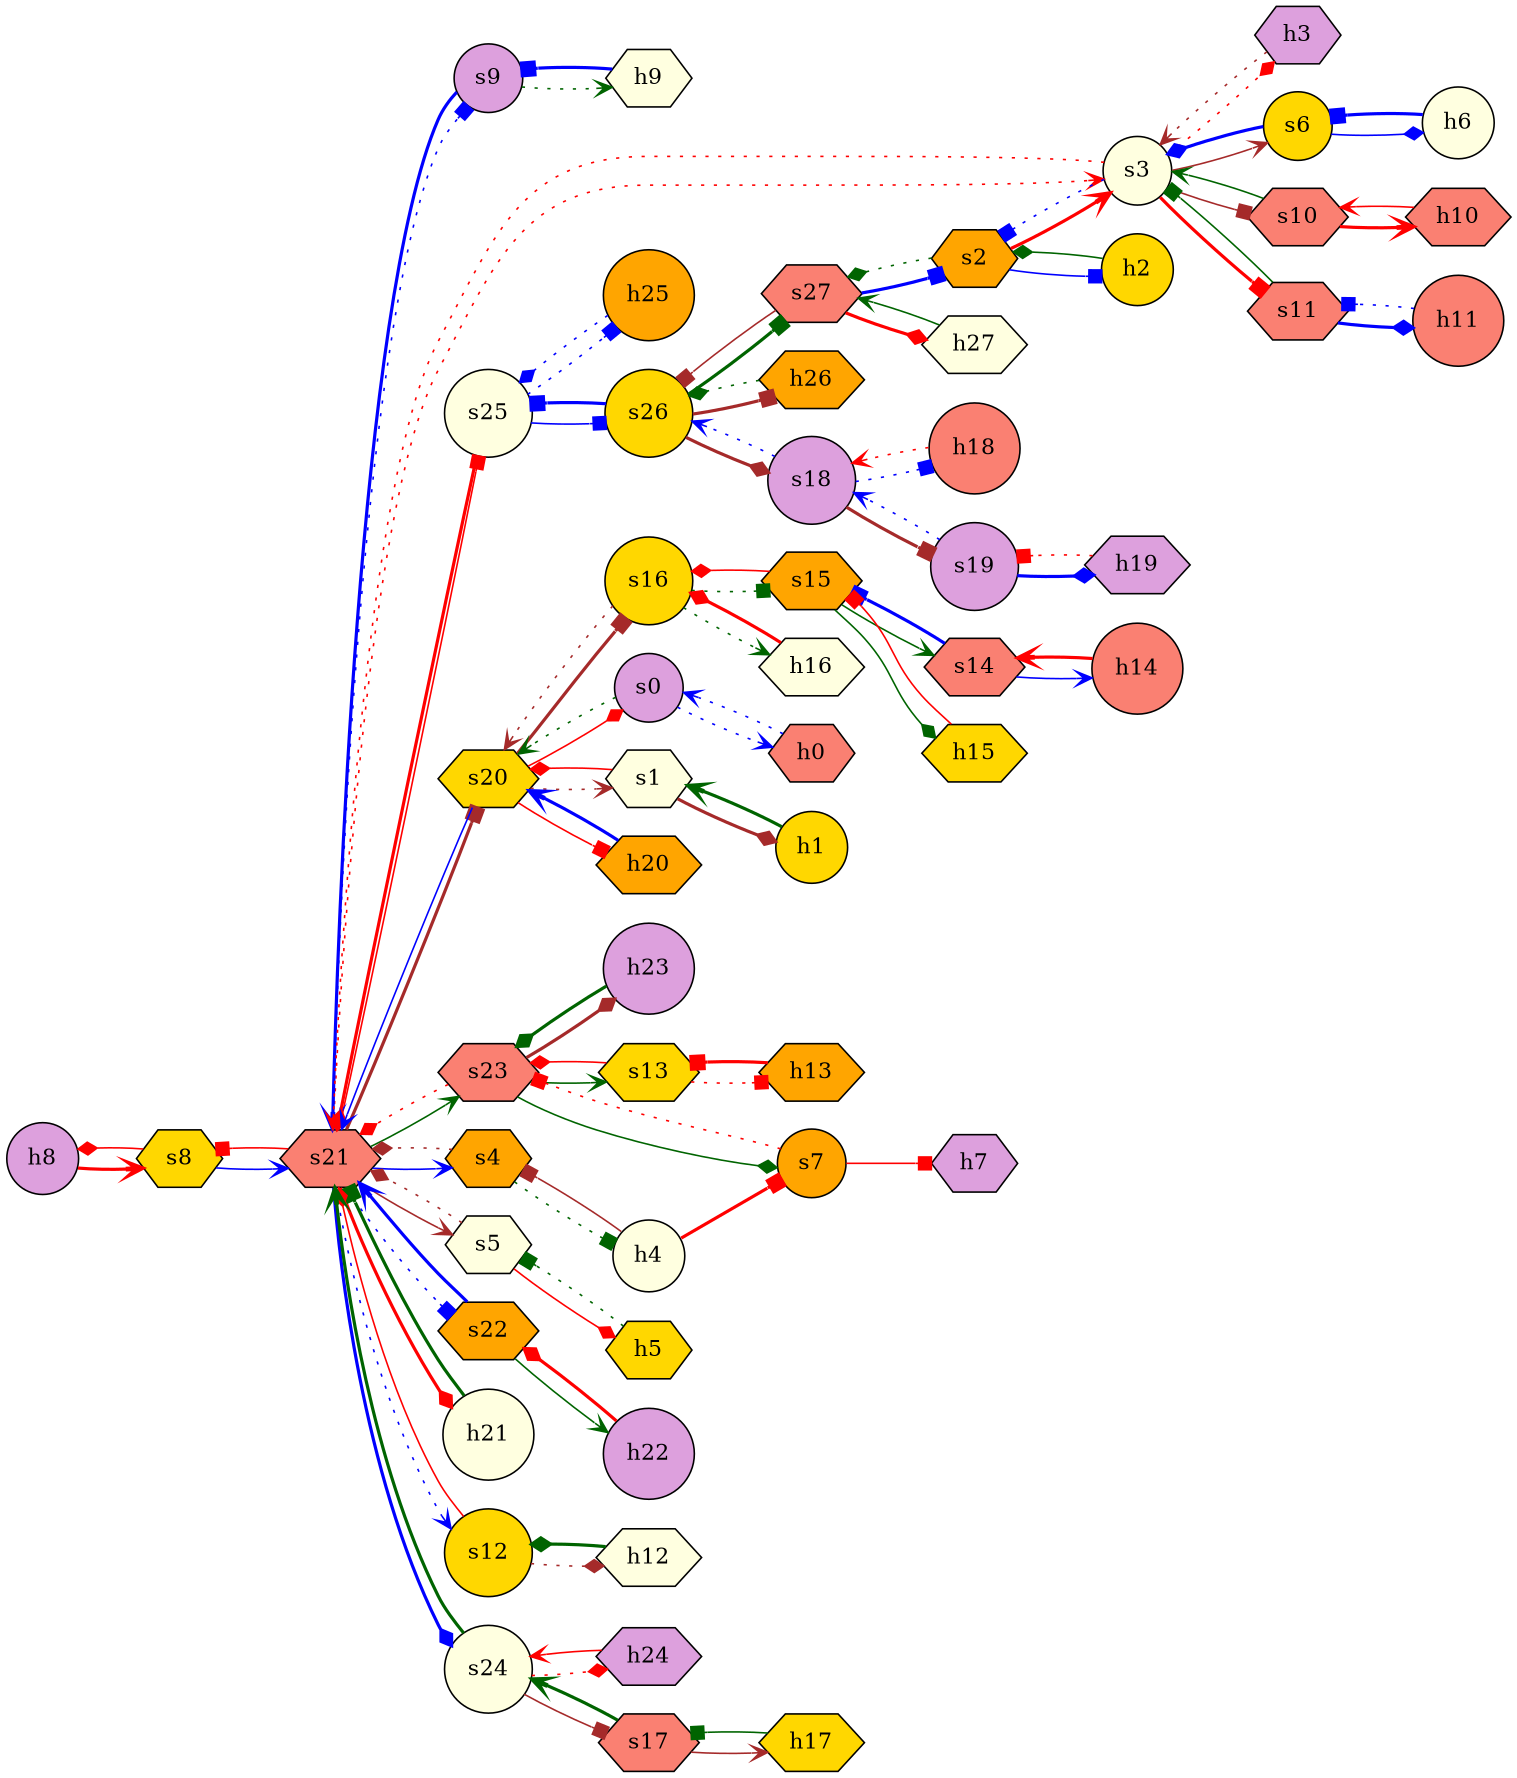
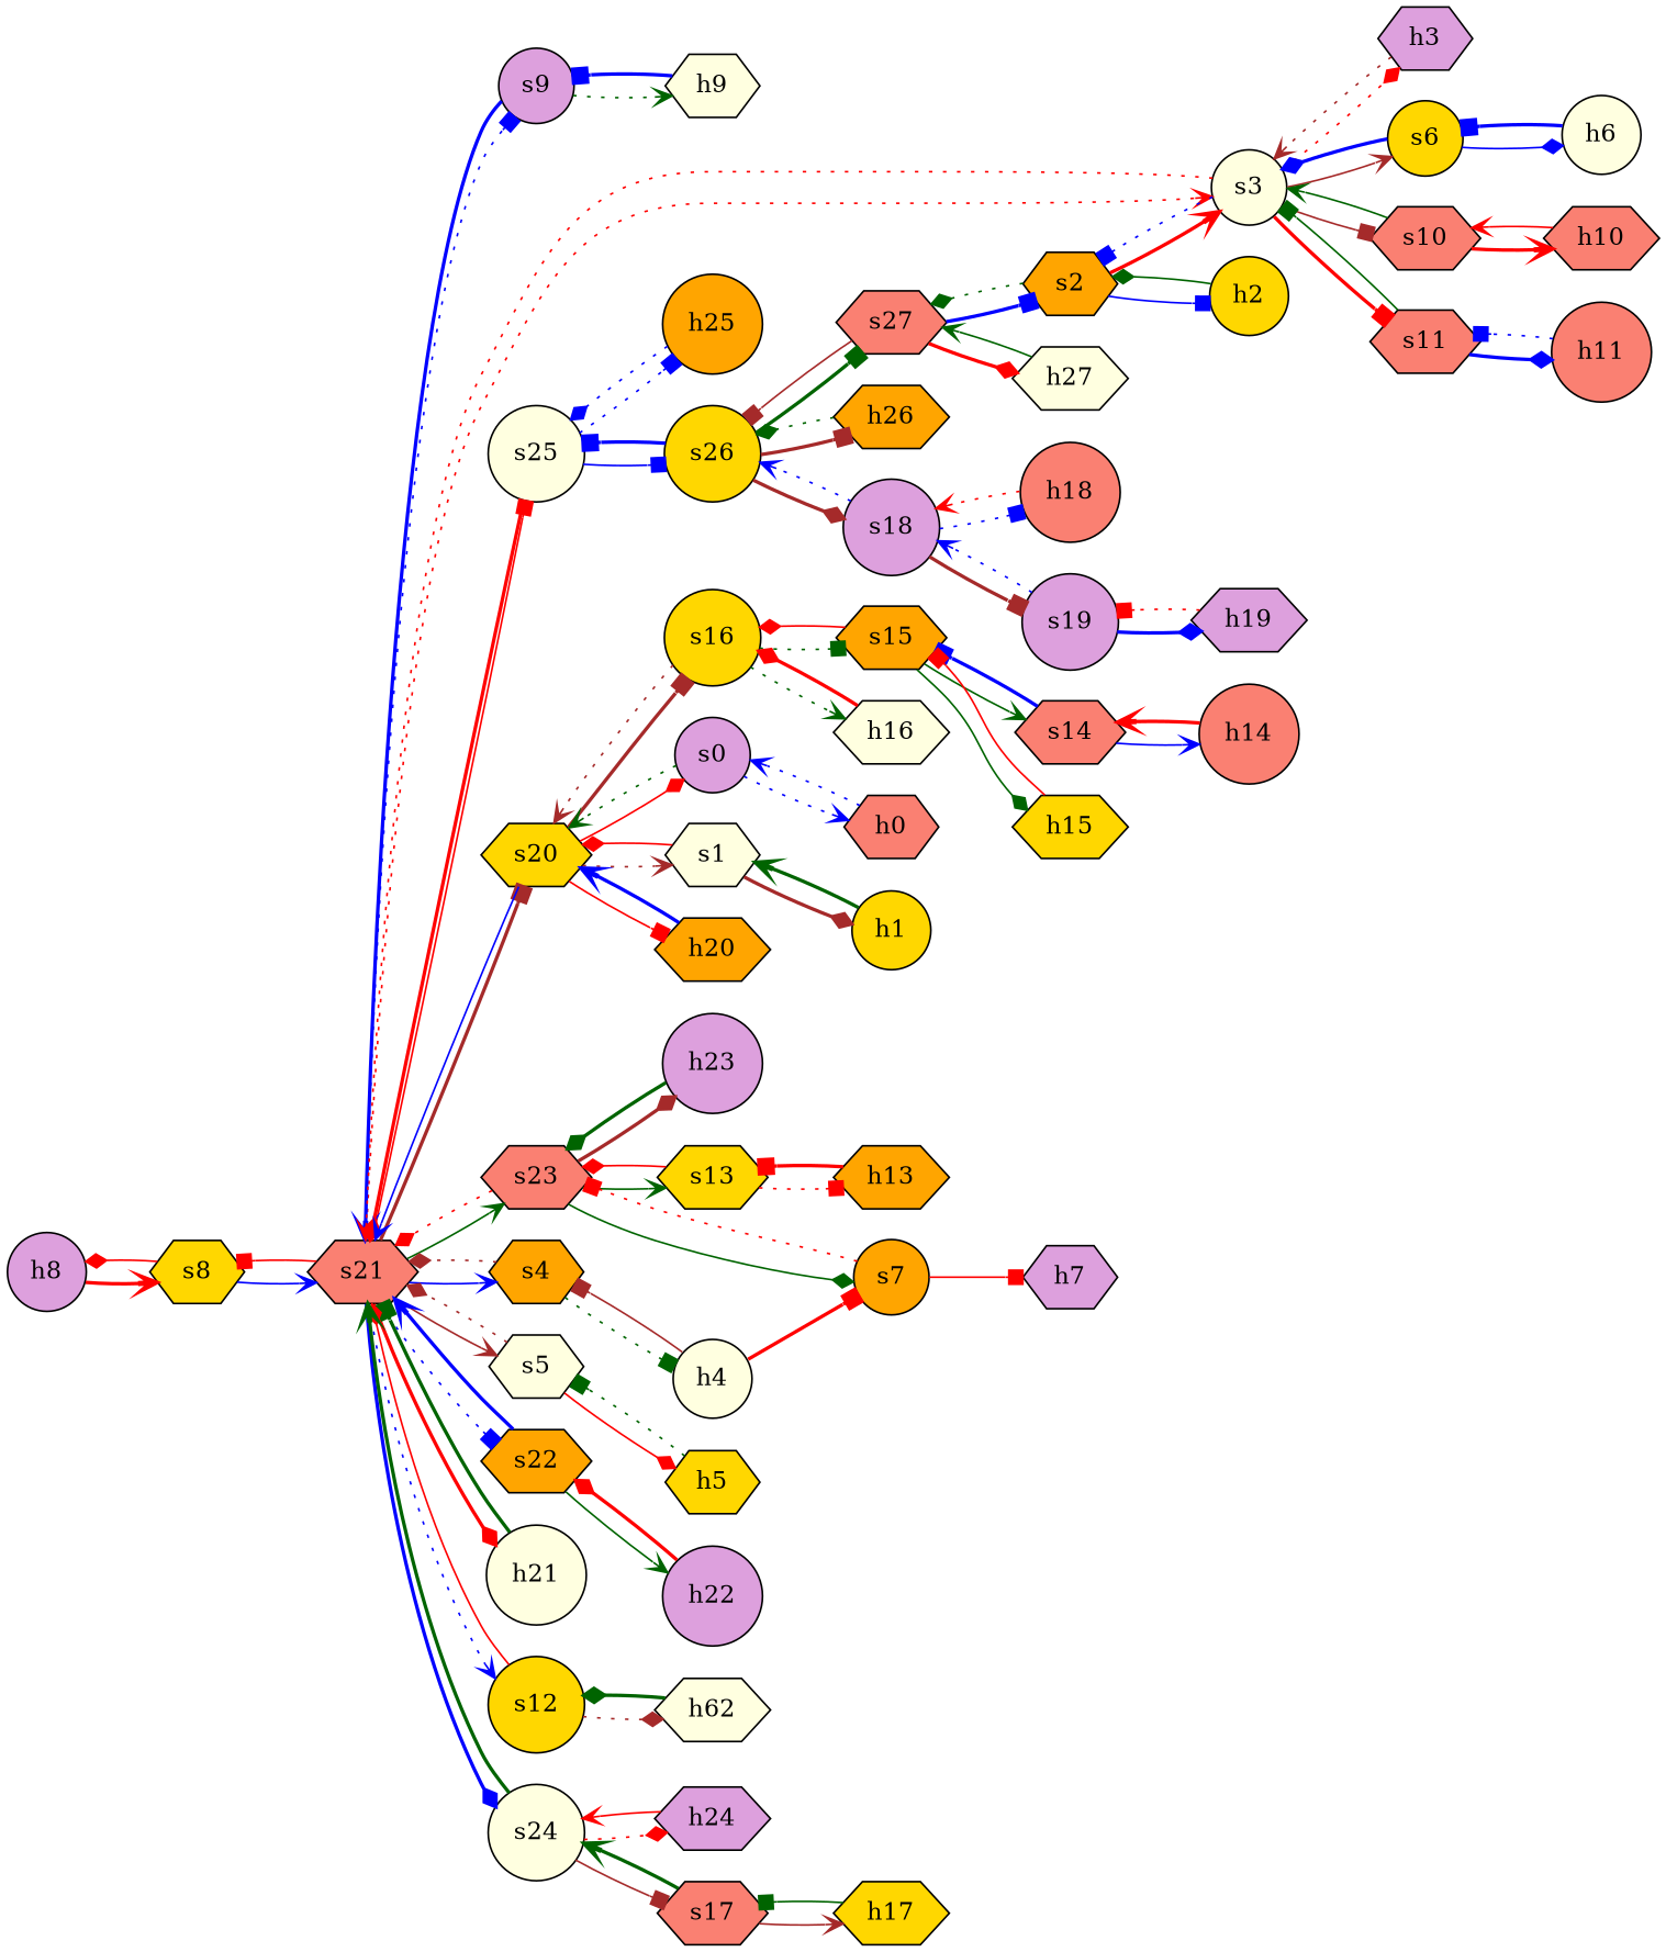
  strict digraph {
    rankdir=LR
    node [fillcolor=gold shape=hexagon style=filled type=host]
    edge [arrowhead=vee capacity="1Gbps" color=red cost=1 dst_port=1 src_port=1 style=solid]
    h8 [fillcolor=plum ip="111.0.8.8" mac="00:00:00:00:8:8" shape=circle]
    s8 [type=switch]
    s21 [fillcolor=salmon type=switch]
    s9 [fillcolor=plum shape=circle type=switch]
    s25 [fillcolor=lightyellow shape=circle type=switch]
    s3 [fillcolor=lightyellow shape=circle type=switch]
    s20 [type=switch]
    s23 [fillcolor=salmon type=switch]
    s4 [fillcolor=orange type=switch]
    s5 [fillcolor=lightyellow type=switch]
    s22 [fillcolor=orange type=switch]
    h21 [fillcolor=lightyellow ip="111.0.21.21" mac="00:00:00:00:21:21" shape=circle]
    s12 [shape=circle type=switch]
    s24 [fillcolor=lightyellow shape=circle type=switch]
    h9 [fillcolor=lightyellow ip="111.0.9.9" mac="00:00:00:00:9:9"]
    h26 [fillcolor=orange ip="111.0.26.26" mac="00:00:00:00:26:26"]
    s26 [shape=circle type=switch]
    s27 [fillcolor=salmon type=switch]
    s18 [fillcolor=plum shape=circle type=switch]
    s2 [fillcolor=orange type=switch]
    h27 [fillcolor=lightyellow ip="111.0.27.27" mac="00:00:00:00:27:27"]
    s19 [fillcolor=plum shape=circle type=switch]
    h18 [fillcolor=salmon ip="111.0.18.18" mac="00:00:00:00:18:18" shape=circle]
    h25 [fillcolor=orange ip="111.0.25.25" mac="00:00:00:00:25:25" shape=circle]
    h2 [ip="111.0.2.2" mac="00:00:00:00:2:2" shape=circle]
    h3 [fillcolor=plum ip="111.0.3.3" mac="00:00:00:00:3:3"]
    s6 [shape=circle type=switch]
    s10 [fillcolor=salmon type=switch]
    s11 [fillcolor=salmon type=switch]
    h6 [fillcolor=lightyellow ip="111.0.6.6" mac="00:00:00:00:6:6" shape=circle]
    h10 [fillcolor=salmon ip="111.0.10.10" mac="00:00:00:00:10:10"]
    h11 [fillcolor=salmon ip="111.0.11.11" mac="00:00:00:00:11:11" shape=circle]
    h0 [fillcolor=salmon ip="111.0.0.0" mac="00:00:00:00:0:0"]
    s0 [fillcolor=plum shape=circle type=switch]
    s1 [fillcolor=lightyellow type=switch]
    h20 [fillcolor=orange ip="111.0.20.20" mac="00:00:00:00:20:20"]
    s16 [shape=circle type=switch]
    h1 [ip="111.0.1.1" mac="00:00:00:00:1:1" shape=circle]
    h7 [fillcolor=plum ip="111.0.7.7" mac="00:00:00:00:7:7"]
    s7 [fillcolor=orange shape=circle type=switch]
    h23 [fillcolor=plum ip="111.0.23.23" mac="00:00:00:00:23:23" shape=circle]
    s13 [type=switch]
    h4 [fillcolor=lightyellow ip="111.0.4.4" mac="00:00:00:00:4:4" shape=circle]
    h5 [ip="111.0.5.5" mac="00:00:00:00:5:5"]
    h13 [fillcolor=orange ip="111.0.13.13" mac="00:00:00:00:13:13"]
    h22 [fillcolor=plum ip="111.0.22.22" mac="00:00:00:00:22:22" shape=circle]
-   h12 [fillcolor=lightyellow ip="111.0.12.12" mac="00:00:00:00:12:12"]
+   h12 [fillcolor=lightyellow ip="111.0.12.12" mac="00:00:00:00:12:12" label=h62]
    s17 [fillcolor=salmon type=switch]
    h24 [fillcolor=plum ip="111.0.24.24" mac="00:00:00:00:24:24"]
    h16 [fillcolor=lightyellow ip="111.0.16.16" mac="00:00:00:00:16:16"]
    s15 [fillcolor=orange type=switch]
    h19 [fillcolor=plum ip="111.0.19.19" mac="00:00:00:00:19:19"]
    h17 [ip="111.0.17.17" mac="00:00:00:00:17:17"]
    s14 [fillcolor=salmon type=switch]
    h15 [ip="111.0.15.15" mac="00:00:00:00:15:15"]
    h14 [fillcolor=salmon ip="111.0.14.14" mac="00:00:00:00:14:14" shape=circle]
    h8 -> s8 [style=bold]
    s8 -> h8 [arrowhead=diamond]
    s8 -> s21 [color=blue dst_port=5 src_port=2]
    s21 -> s8 [arrowhead=box dst_port=2 src_port=5]
    s21 -> s9 [arrowhead=box color=blue dst_port=2 src_port=6 style=dotted]
    s21 -> s25 [arrowhead=box dst_port=2 src_port=12]
    s21 -> s3 [dst_port=6 src_port=2 style=dotted]
    s21 -> s20 [arrowhead=box color=brown dst_port=5 src_port=8 style=bold]
    s21 -> s23 [color=darkgreen dst_port=4 src_port=10]
    s21 -> s4 [color=blue dst_port=2 src_port=3]
    s21 -> s5 [color=brown dst_port=2 src_port=4]
    s21 -> s22 [arrowhead=box color=blue dst_port=2 src_port=9 style=dotted]
    s21 -> h21 [arrowhead=diamond style=bold]
    s21 -> s12 [color=blue dst_port=2 src_port=7 style=dotted]
    s21 -> s24 [arrowhead=diamond color=blue dst_port=3 src_port=11 style=bold]
    s9 -> s21 [color=blue dst_port=6 src_port=2 style=bold]
    s9 -> h9 [color=darkgreen style=dotted]
    s25 -> s21 [arrowhead=diamond dst_port=12 src_port=2 style=bold]
    s25 -> s26 [arrowhead=box color=blue dst_port=3 src_port=3]
    s25 -> h25 [arrowhead=box color=blue style=dotted]
    s3 -> s21 [dst_port=2 src_port=6 style=dotted]
    s3 -> s2 [arrowhead=box color=blue dst_port=2 src_port=2 style=dotted]
    s3 -> h3 [arrowhead=diamond style=dotted]
    s3 -> s6 [color=brown dst_port=2 src_port=5]
    s3 -> s10 [arrowhead=box color=brown dst_port=2 src_port=4]
    s3 -> s11 [arrowhead=box dst_port=2 src_port=3 style=bold]
    s20 -> s21 [color=blue dst_port=8 src_port=5]
    s20 -> s0 [arrowhead=diamond dst_port=2 src_port=2]
    s20 -> s1 [color=brown dst_port=2 src_port=3 style=dotted]
    s20 -> h20 [arrowhead=box]
    s20 -> s16 [arrowhead=box color=brown dst_port=3 src_port=4 style=bold]
    s23 -> s21 [arrowhead=diamond dst_port=10 src_port=4 style=dotted]
    s23 -> s7 [arrowhead=diamond color=darkgreen dst_port=2 src_port=2]
    s23 -> h23 [arrowhead=diamond color=brown style=bold]
    s23 -> s13 [color=darkgreen dst_port=2 src_port=3]
    s4 -> s21 [arrowhead=diamond color=brown dst_port=3 src_port=2 style=dotted]
    s4 -> h4 [arrowhead=box color=darkgreen style=dotted]
    s5 -> s21 [arrowhead=diamond color=brown dst_port=4 src_port=2 style=dotted]
    s5 -> h5 [arrowhead=diamond]
    s22 -> s21 [color=blue dst_port=9 src_port=2 style=bold]
    s22 -> h22 [color=darkgreen]
    h21 -> s21 [arrowhead=box color=darkgreen style=bold]
    s12 -> s21 [arrowhead=diamond dst_port=7 src_port=2]
    s12 -> h12 [arrowhead=diamond color=brown style=dotted]
    s24 -> s21 [color=darkgreen dst_port=11 src_port=3 style=bold]
    s24 -> s17 [arrowhead=box color=brown dst_port=2 src_port=2]
    s24 -> h24 [arrowhead=diamond style=dotted]
    h9 -> s9 [arrowhead=box color=blue style=bold]
    h26 -> s26 [arrowhead=diamond color=darkgreen style=dotted]
    s26 -> s25 [arrowhead=box color=blue dst_port=3 src_port=3 style=bold]
    s26 -> h26 [arrowhead=box color=brown style=bold]
    s26 -> s27 [arrowhead=box color=darkgreen dst_port=3 src_port=4 style=bold]
    s26 -> s18 [arrowhead=diamond color=brown dst_port=2 src_port=2 style=bold]
    s27 -> s26 [arrowhead=box color=brown dst_port=4 src_port=3]
    s27 -> s2 [arrowhead=box color=blue dst_port=3 src_port=2 style=bold]
    s27 -> h27 [arrowhead=diamond style=bold]
    s18 -> s26 [color=blue dst_port=2 src_port=2 style=dotted]
    s18 -> s19 [arrowhead=box color=brown dst_port=2 src_port=3 style=bold]
    s18 -> h18 [arrowhead=box color=blue style=dotted]
    s2 -> s3 [dst_port=2 src_port=2 style=bold]
    s2 -> s27 [arrowhead=diamond color=darkgreen dst_port=2 src_port=3 style=dotted]
    s2 -> h2 [arrowhead=box color=blue]
    h27 -> s27 [color=darkgreen]
    s19 -> s18 [color=blue dst_port=3 src_port=2 style=dotted]
    s19 -> h19 [arrowhead=diamond color=blue style=bold]
    h18 -> s18 [style=dotted]
    h25 -> s25 [arrowhead=diamond color=blue style=dotted]
    h2 -> s2 [arrowhead=diamond color=darkgreen]
    h3 -> s3 [color=brown style=dotted]
    s6 -> s3 [arrowhead=diamond color=blue dst_port=5 src_port=2 style=bold]
    s6 -> h6 [arrowhead=diamond color=blue]
    s10 -> s3 [color=darkgreen dst_port=4 src_port=2]
    s10 -> h10 [style=bold]
    s11 -> s3 [arrowhead=box color=darkgreen dst_port=3 src_port=2]
    s11 -> h11 [arrowhead=diamond color=blue style=bold]
    h6 -> s6 [arrowhead=box color=blue style=bold]
    h10 -> s10
    h11 -> s11 [arrowhead=box color=blue style=dotted]
    h0 -> s0 [color=blue style=dotted]
    s0 -> s20 [color=darkgreen dst_port=2 src_port=2 style=dotted]
    s0 -> h0 [color=blue style=dotted]
    s1 -> s20 [arrowhead=diamond dst_port=3 src_port=2]
    s1 -> h1 [arrowhead=diamond color=brown style=bold]
    h20 -> s20 [color=blue style=bold]
    s16 -> s20 [color=brown dst_port=4 src_port=3 style=dotted]
    s16 -> h16 [color=darkgreen style=dotted]
    s16 -> s15 [arrowhead=box color=darkgreen dst_port=3 src_port=2 style=dotted]
    h1 -> s1 [color=darkgreen style=bold]
    s7 -> s23 [arrowhead=box dst_port=2 src_port=2 style=dotted]
    s7 -> h7 [arrowhead=box]
    h23 -> s23 [arrowhead=diamond color=darkgreen style=bold]
    s13 -> s23 [arrowhead=diamond dst_port=3 src_port=2]
    s13 -> h13 [arrowhead=box style=dotted]
    h4 -> s4 [arrowhead=box color=brown]
    h4 -> s7 [arrowhead=box style=bold]
    h5 -> s5 [arrowhead=box color=darkgreen style=dotted]
    h13 -> s13 [arrowhead=box style=bold]
    h22 -> s22 [arrowhead=diamond style=bold]
    h12 -> s12 [arrowhead=diamond color=darkgreen style=bold]
    s17 -> s24 [color=darkgreen dst_port=2 src_port=2 style=bold]
    s17 -> h17 [color=brown]
    h24 -> s24
    h16 -> s16 [arrowhead=diamond style=bold]
    s15 -> s16 [arrowhead=diamond dst_port=2 src_port=3]
    s15 -> s14 [color=darkgreen dst_port=2 src_port=2]
    s15 -> h15 [arrowhead=diamond color=darkgreen]
    h19 -> s19 [arrowhead=box style=dotted]
    h17 -> s17 [arrowhead=box color=darkgreen]
    s14 -> s15 [arrowhead=box color=blue dst_port=2 src_port=2 style=bold]
    s14 -> h14 [color=blue]
    h15 -> s15 [arrowhead=box]
    h14 -> s14 [style=bold]
  }
